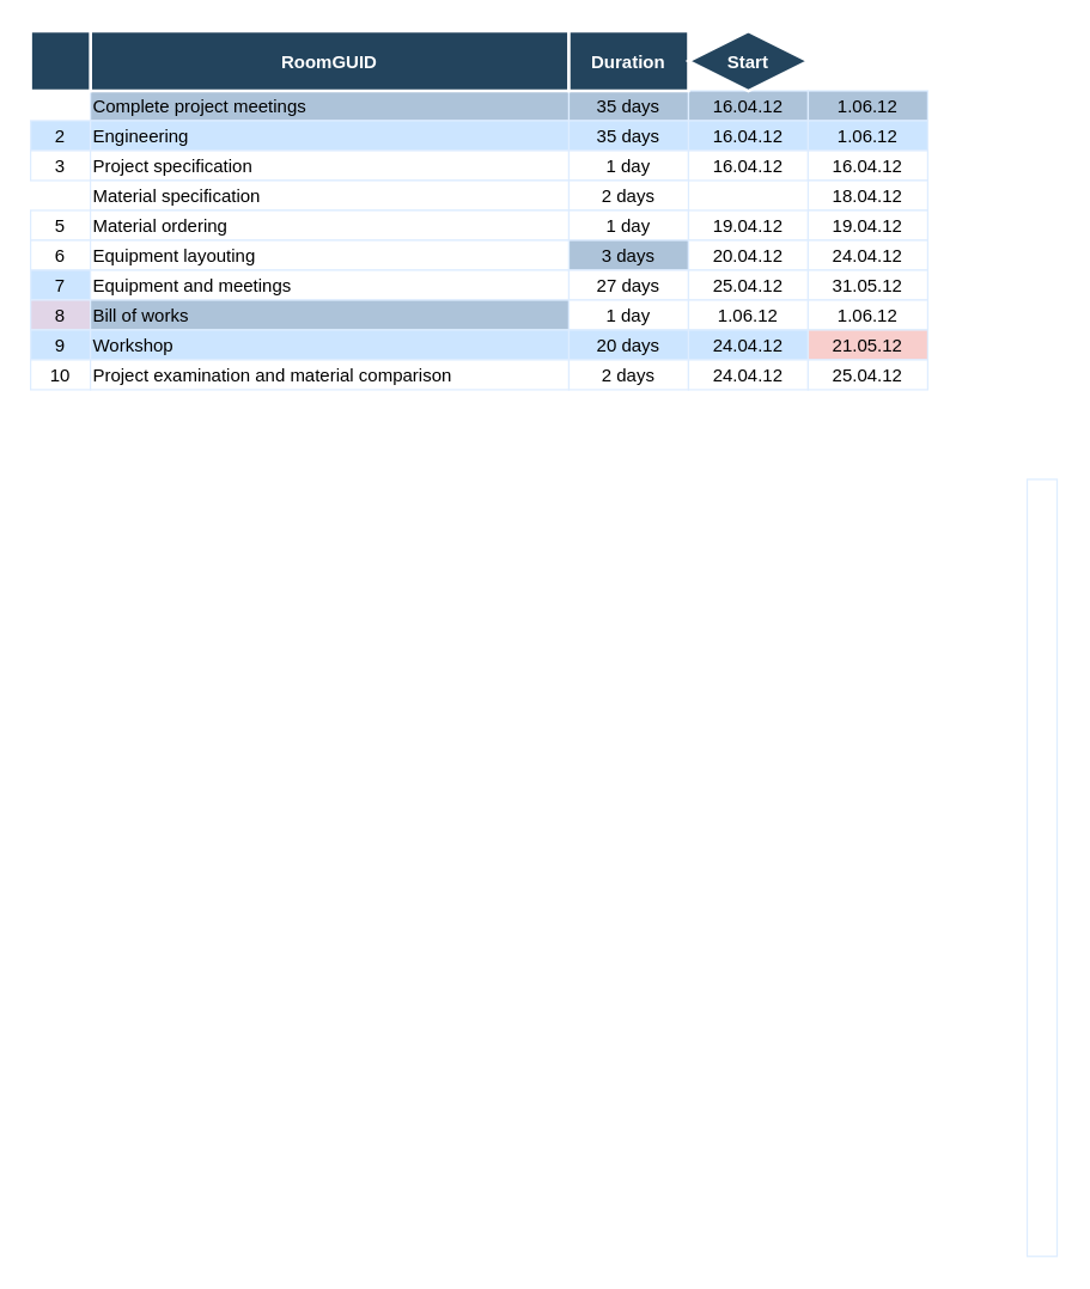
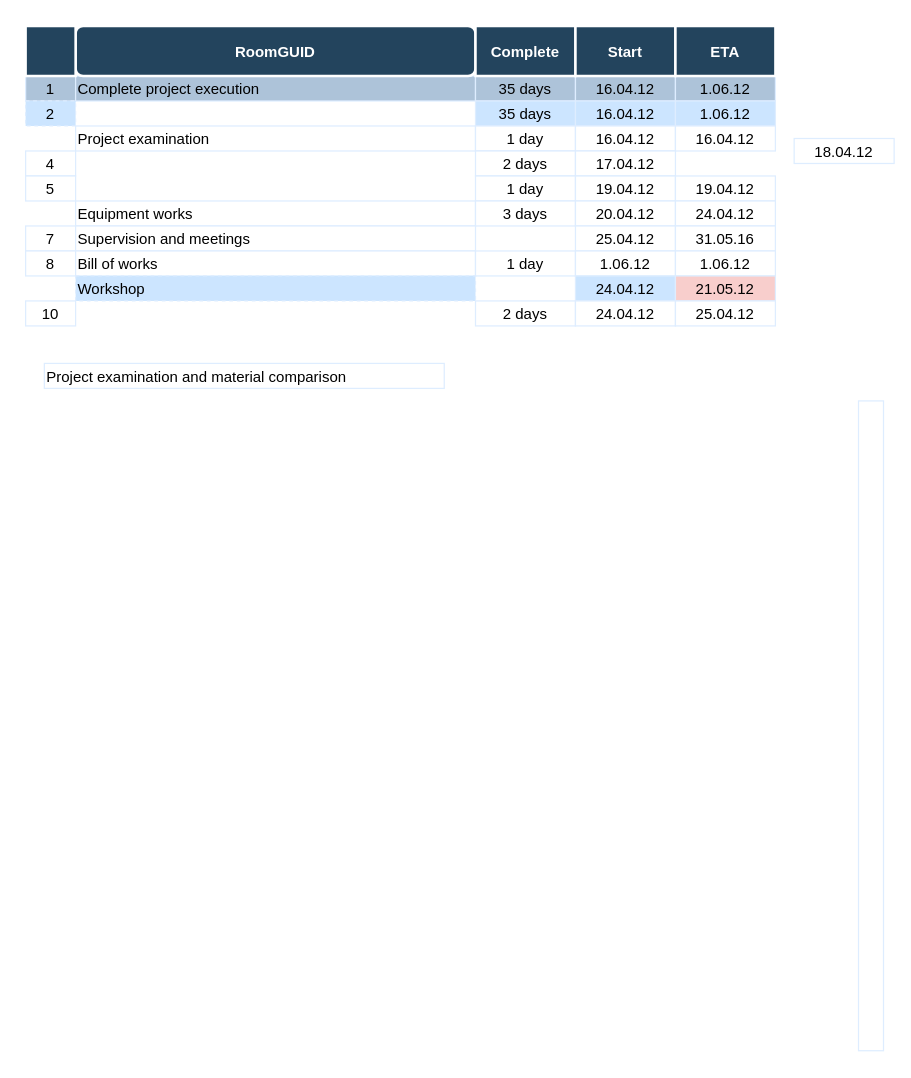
  <mxCell id="0" />
  <mxCell id="1" parent="0" />
  <mxCell id="2" value="" style="strokeColor=#DEEDFF" parent="1" vertex="1"><mxGeometry x="686.5" y="320" width="20" height="520" as="geometry" /></mxCell>
- <mxCell id="4" value="Complete project meetings" style="align=left;strokeColor=#DEEDFF;fillColor=#ADC3D9" vertex="1" parent="1"><mxGeometry x="60" y="60" width="320" height="20" as="geometry" /></mxCell>
+ <mxCell id="3" value="1" style="strokeColor=#DEEDFF;fillColor=#ADC3D9" vertex="1" parent="1"><mxGeometry x="20" y="60" width="40" height="20" as="geometry" /></mxCell>
+ <mxCell id="4" value="Complete project execution" style="align=left;strokeColor=#DEEDFF;fillColor=#ADC3D9" vertex="1" parent="1"><mxGeometry x="60" y="60" width="320" height="20" as="geometry" /></mxCell>
  <mxCell id="5" value="35 days" style="strokeColor=#DEEDFF;fillColor=#ADC3D9" vertex="1" parent="1"><mxGeometry x="380" y="60" width="80.0" height="20" as="geometry" /></mxCell>
  <mxCell id="6" value="16.04.12" style="strokeColor=#DEEDFF;fillColor=#ADC3D9" vertex="1" parent="1"><mxGeometry x="460" y="60" width="80.0" height="20" as="geometry" /></mxCell>
  <mxCell id="7" value="1.06.12" style="strokeColor=#DEEDFF;fillColor=#ADC3D9" vertex="1" parent="1"><mxGeometry x="540" y="60" width="80.0" height="20" as="geometry" /></mxCell>
- <mxCell id="8" value="2" style="strokeColor=#DEEDFF;fillColor=#CCE5FF" vertex="1" parent="1"><mxGeometry x="20" y="80" width="40" height="20" as="geometry" /></mxCell>
- <mxCell id="9" value="Engineering" style="align=left;strokeColor=#DEEDFF;fillColor=#CCE5FF" vertex="1" parent="1"><mxGeometry x="60" y="80" width="320.0" height="20" as="geometry" /></mxCell>
+ <mxCell id="8" value="2" style="strokeColor=#DEEDFF;fillColor=#CCE5FF;dashed=1;" vertex="1" parent="1"><mxGeometry x="20" y="80" width="40" height="20" as="geometry" /></mxCell>
  <mxCell id="10" value="35 days" style="strokeColor=#DEEDFF;fillColor=#CCE5FF" vertex="1" parent="1"><mxGeometry x="380" y="80" width="80.0" height="20" as="geometry" /></mxCell>
  <mxCell id="11" value="16.04.12" style="strokeColor=#DEEDFF;fillColor=#CCE5FF" vertex="1" parent="1"><mxGeometry x="460" y="80" width="80.0" height="20" as="geometry" /></mxCell>
  <mxCell id="12" value="1.06.12" style="strokeColor=#DEEDFF;fillColor=#CCE5FF" vertex="1" parent="1"><mxGeometry x="540" y="80" width="80.0" height="20" as="geometry" /></mxCell>
- <mxCell id="13" value="3" style="strokeColor=#DEEDFF" vertex="1" parent="1"><mxGeometry x="20" y="100" width="40" height="20" as="geometry" /></mxCell>
- <mxCell id="14" value="Project specification" style="align=left;strokeColor=#DEEDFF" vertex="1" parent="1"><mxGeometry x="60" y="100" width="320.0" height="20.0" as="geometry" /></mxCell>
+ <mxCell id="14" value="Project examination" style="align=left;strokeColor=#DEEDFF" vertex="1" parent="1"><mxGeometry x="60" y="100" width="320.0" height="20.0" as="geometry" /></mxCell>
  <mxCell id="15" value="1 day" style="strokeColor=#DEEDFF" vertex="1" parent="1"><mxGeometry x="380" y="100" width="80.0" height="20" as="geometry" /></mxCell>
  <mxCell id="16" value="16.04.12" style="strokeColor=#DEEDFF" vertex="1" parent="1"><mxGeometry x="460" y="100" width="80.0" height="20" as="geometry" /></mxCell>
  <mxCell id="17" value="16.04.12" style="strokeColor=#DEEDFF" vertex="1" parent="1"><mxGeometry x="540" y="100" width="80.0" height="20" as="geometry" /></mxCell>
- <mxCell id="19" value="Material specification" style="align=left;strokeColor=#DEEDFF" vertex="1" parent="1"><mxGeometry x="60" y="120" width="320" height="20" as="geometry" /></mxCell>
+ <mxCell id="18" value="4" style="strokeColor=#DEEDFF" vertex="1" parent="1"><mxGeometry x="20" y="120" width="40" height="20" as="geometry" /></mxCell>
  <mxCell id="20" value="2 days" style="strokeColor=#DEEDFF" vertex="1" parent="1"><mxGeometry x="380" y="120" width="80.0" height="20" as="geometry" /></mxCell>
- <mxCell id="22" value="18.04.12" style="strokeColor=#DEEDFF" vertex="1" parent="1"><mxGeometry x="540" y="120" width="80.0" height="20" as="geometry" /></mxCell>
+ <mxCell id="21" value="17.04.12" style="strokeColor=#DEEDFF" vertex="1" parent="1"><mxGeometry x="460" y="120" width="80.0" height="20" as="geometry" /></mxCell>
+ <mxCell id="22" value="18.04.12" style="strokeColor=#DEEDFF" vertex="1" parent="1"><mxGeometry x="635" y="110" width="80.0" height="20" as="geometry" /></mxCell>
  <mxCell id="23" value="5" style="strokeColor=#DEEDFF" vertex="1" parent="1"><mxGeometry x="20" y="140" width="40" height="20" as="geometry" /></mxCell>
- <mxCell id="24" value="Material ordering" style="align=left;strokeColor=#DEEDFF" vertex="1" parent="1"><mxGeometry x="60" y="140" width="320.0" height="20" as="geometry" /></mxCell>
  <mxCell id="25" value="1 day" style="strokeColor=#DEEDFF" vertex="1" parent="1"><mxGeometry x="380" y="140" width="80.0" height="20" as="geometry" /></mxCell>
  <mxCell id="26" value="19.04.12" style="strokeColor=#DEEDFF" vertex="1" parent="1"><mxGeometry x="460" y="140" width="80.0" height="20" as="geometry" /></mxCell>
  <mxCell id="27" value="19.04.12" style="strokeColor=#DEEDFF" vertex="1" parent="1"><mxGeometry x="540" y="140" width="80.0" height="20" as="geometry" /></mxCell>
- <mxCell id="28" value="6" style="strokeColor=#DEEDFF" vertex="1" parent="1"><mxGeometry x="20" y="160" width="40" height="20" as="geometry" /></mxCell>
- <mxCell id="29" value="Equipment layouting" style="align=left;strokeColor=#DEEDFF" vertex="1" parent="1"><mxGeometry x="60" y="160" width="320.0" height="20" as="geometry" /></mxCell>
- <mxCell id="30" value="3 days" style="strokeColor=#DEEDFF;fillColor=#adc3d9;" vertex="1" parent="1"><mxGeometry x="380" y="160" width="80.0" height="20" as="geometry" /></mxCell>
+ <mxCell id="29" value="Equipment works" style="align=left;strokeColor=#DEEDFF" vertex="1" parent="1"><mxGeometry x="60" y="160" width="320.0" height="20" as="geometry" /></mxCell>
+ <mxCell id="30" value="3 days" style="strokeColor=#DEEDFF" vertex="1" parent="1"><mxGeometry x="380" y="160" width="80.0" height="20" as="geometry" /></mxCell>
  <mxCell id="31" value="20.04.12" style="strokeColor=#DEEDFF" vertex="1" parent="1"><mxGeometry x="460" y="160" width="80.0" height="20" as="geometry" /></mxCell>
  <mxCell id="32" value="24.04.12" style="strokeColor=#DEEDFF" vertex="1" parent="1"><mxGeometry x="540" y="160" width="80.0" height="20" as="geometry" /></mxCell>
- <mxCell id="33" value="7" style="strokeColor=#DEEDFF;fillColor=#cce5ff;" vertex="1" parent="1"><mxGeometry x="20" y="180" width="40" height="20" as="geometry" /></mxCell>
- <mxCell id="34" value="Equipment and meetings" style="align=left;strokeColor=#DEEDFF" vertex="1" parent="1"><mxGeometry x="60" y="180" width="320.0" height="20" as="geometry" /></mxCell>
- <mxCell id="35" value="27 days" style="strokeColor=#DEEDFF" vertex="1" parent="1"><mxGeometry x="380" y="180" width="80.0" height="20" as="geometry" /></mxCell>
+ <mxCell id="33" value="7" style="strokeColor=#DEEDFF" vertex="1" parent="1"><mxGeometry x="20" y="180" width="40" height="20" as="geometry" /></mxCell>
+ <mxCell id="34" value="Supervision and meetings" style="align=left;strokeColor=#DEEDFF" vertex="1" parent="1"><mxGeometry x="60" y="180" width="320.0" height="20" as="geometry" /></mxCell>
  <mxCell id="36" value="25.04.12" style="strokeColor=#DEEDFF" vertex="1" parent="1"><mxGeometry x="460" y="180" width="80.0" height="20" as="geometry" /></mxCell>
- <mxCell id="37" value="31.05.12" style="strokeColor=#DEEDFF" vertex="1" parent="1"><mxGeometry x="540" y="180" width="80.0" height="20" as="geometry" /></mxCell>
- <mxCell id="38" value="8" style="strokeColor=#DEEDFF;fillColor=#e1d5e7;" vertex="1" parent="1"><mxGeometry x="20" y="200" width="40" height="20" as="geometry" /></mxCell>
- <mxCell id="39" value="Bill of works" style="align=left;strokeColor=#DEEDFF;fillColor=#adc3d9;" vertex="1" parent="1"><mxGeometry x="60" y="200" width="320.0" height="20" as="geometry" /></mxCell>
+ <mxCell id="37" value="31.05.16" style="strokeColor=#DEEDFF" vertex="1" parent="1"><mxGeometry x="540" y="180" width="80.0" height="20" as="geometry" /></mxCell>
+ <mxCell id="38" value="8" style="strokeColor=#DEEDFF" vertex="1" parent="1"><mxGeometry x="20" y="200" width="40" height="20" as="geometry" /></mxCell>
+ <mxCell id="39" value="Bill of works" style="align=left;strokeColor=#DEEDFF" vertex="1" parent="1"><mxGeometry x="60" y="200" width="320.0" height="20" as="geometry" /></mxCell>
  <mxCell id="40" value="1 day" style="strokeColor=#DEEDFF" vertex="1" parent="1"><mxGeometry x="380" y="200" width="80.0" height="20" as="geometry" /></mxCell>
  <mxCell id="41" value="1.06.12" style="strokeColor=#DEEDFF" vertex="1" parent="1"><mxGeometry x="460" y="200" width="80.0" height="20" as="geometry" /></mxCell>
  <mxCell id="42" value="1.06.12" style="strokeColor=#DEEDFF" vertex="1" parent="1"><mxGeometry x="540" y="200" width="80.0" height="20" as="geometry" /></mxCell>
- <mxCell id="43" value="9" style="strokeColor=#DEEDFF;fillColor=#CCE5FF" vertex="1" parent="1"><mxGeometry x="20" y="220" width="40" height="20" as="geometry" /></mxCell>
- <mxCell id="44" value="Workshop" style="align=left;strokeColor=#DEEDFF;fillColor=#CCE5FF" vertex="1" parent="1"><mxGeometry x="60" y="220" width="320.0" height="20.0" as="geometry" /></mxCell>
- <mxCell id="45" value="20 days" style="strokeColor=#DEEDFF;fillColor=#CCE5FF" vertex="1" parent="1"><mxGeometry x="380" y="220" width="80.0" height="20" as="geometry" /></mxCell>
+ <mxCell id="44" value="Workshop" style="align=left;strokeColor=#DEEDFF;fillColor=#CCE5FF;dashed=1;" vertex="1" parent="1"><mxGeometry x="60" y="220" width="320.0" height="20.0" as="geometry" /></mxCell>
  <mxCell id="46" value="24.04.12" style="strokeColor=#DEEDFF;fillColor=#CCE5FF" vertex="1" parent="1"><mxGeometry x="460" y="220" width="80.0" height="20" as="geometry" /></mxCell>
  <mxCell id="47" value="21.05.12" style="strokeColor=#DEEDFF;fillColor=#f8cecc;" vertex="1" parent="1"><mxGeometry x="540" y="220" width="80.0" height="20" as="geometry" /></mxCell>
  <mxCell id="48" value="10" style="strokeColor=#DEEDFF" vertex="1" parent="1"><mxGeometry x="20" y="240" width="40" height="20" as="geometry" /></mxCell>
- <mxCell id="49" value="Project examination and material comparison" style="align=left;strokeColor=#DEEDFF" vertex="1" parent="1"><mxGeometry x="60" y="240" width="320.0" height="20" as="geometry" /></mxCell>
+ <mxCell id="49" value="Project examination and material comparison" style="align=left;strokeColor=#DEEDFF" vertex="1" parent="1"><mxGeometry x="35" y="290" width="320.0" height="20" as="geometry" /></mxCell>
  <mxCell id="50" value="2 days" style="strokeColor=#DEEDFF" vertex="1" parent="1"><mxGeometry x="380" y="240" width="80.0" height="20" as="geometry" /></mxCell>
  <mxCell id="51" value="24.04.12" style="strokeColor=#DEEDFF" vertex="1" parent="1"><mxGeometry x="460" y="240" width="80.0" height="20" as="geometry" /></mxCell>
  <mxCell id="52" value="25.04.12" style="strokeColor=#DEEDFF" vertex="1" parent="1"><mxGeometry x="540" y="240" width="80.0" height="20" as="geometry" /></mxCell>
- <mxCell id="53" value="RoomGUID" style="fillColor=#23445D;strokeColor=#FFFFFF;strokeWidth=2;fontColor=#FFFFFF;fontStyle=1" vertex="1" parent="1"><mxGeometry x="60" y="20" width="320" height="40" as="geometry" /></mxCell>
+ <mxCell id="53" value="RoomGUID" style="fillColor=#23445D;strokeColor=#FFFFFF;strokeWidth=2;fontColor=#FFFFFF;fontStyle=1;rounded=1;" vertex="1" parent="1"><mxGeometry x="60" y="20" width="320" height="40" as="geometry" /></mxCell>
  <mxCell id="54" value="" style="fillColor=#23445D;strokeColor=#FFFFFF;strokeWidth=2;fontColor=#FFFFFF;fontStyle=1" vertex="1" parent="1"><mxGeometry x="20" y="20" width="40" height="40" as="geometry" /></mxCell>
- <mxCell id="55" value="Duration" style="fillColor=#23445D;strokeColor=#FFFFFF;strokeWidth=2;fontColor=#FFFFFF;fontStyle=1" vertex="1" parent="1"><mxGeometry x="380" y="20" width="80.0" height="40.0" as="geometry" /></mxCell>
- <mxCell id="56" value="Start" style="rhombus;fillColor=#23445D;strokeColor=#FFFFFF;strokeWidth=2;fontColor=#FFFFFF;fontStyle=1;" vertex="1" parent="1"><mxGeometry x="460" y="20" width="80.0" height="40.0" as="geometry" /></mxCell>
+ <mxCell id="55" value="Complete" style="fillColor=#23445D;strokeColor=#FFFFFF;strokeWidth=2;fontColor=#FFFFFF;fontStyle=1" vertex="1" parent="1"><mxGeometry x="380" y="20" width="80.0" height="40.0" as="geometry" /></mxCell>
+ <mxCell id="56" value="Start" style="fillColor=#23445D;strokeColor=#FFFFFF;strokeWidth=2;fontColor=#FFFFFF;fontStyle=1" vertex="1" parent="1"><mxGeometry x="460" y="20" width="80.0" height="40.0" as="geometry" /></mxCell>
+ <mxCell id="57" value="ETA" style="fillColor=#23445D;strokeColor=#FFFFFF;strokeWidth=2;fontColor=#FFFFFF;fontStyle=1" vertex="1" parent="1"><mxGeometry x="540" y="20" width="80.0" height="40.0" as="geometry" /></mxCell>
